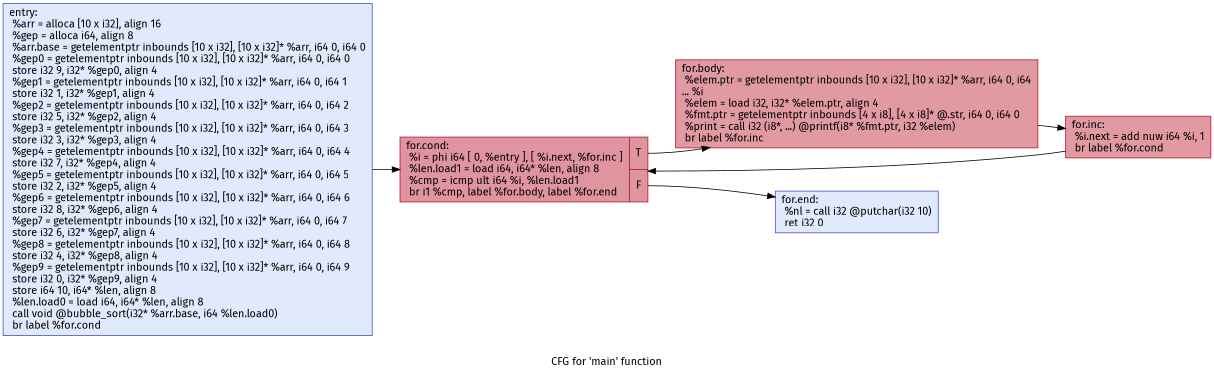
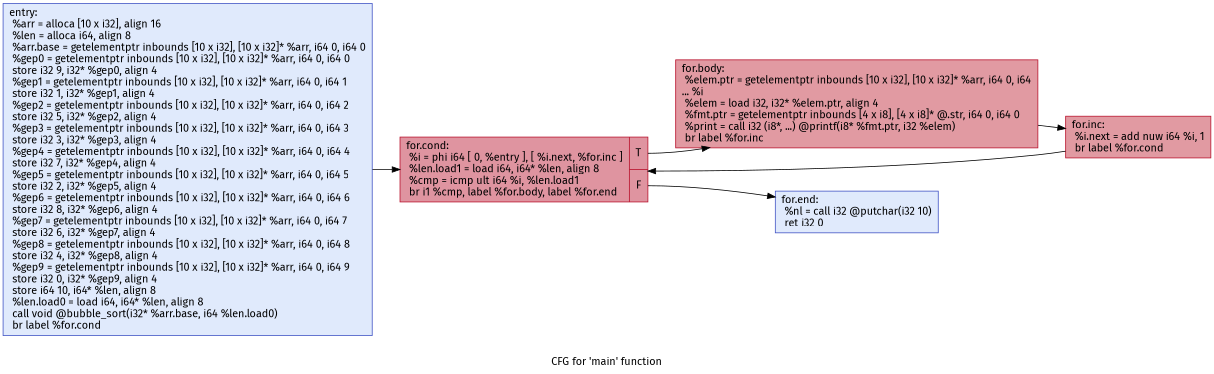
  digraph {
    label="CFG for 'main' function"
    rankdir=LR
    fontname="Fira Sans"
    node [color="#b70d28ff" fillcolor="#b9d0f970" shape=record style=filled fontname="Fira Sans"]
    edge [fontname="Fira Sans"]
-   n1 [color="#3d50c3ff" label="{entry:\l  %arr = alloca [10 x i32], align 16\l  %gep = alloca i64, align 8\l  %arr.base = getelementptr inbounds [10 x i32], [10 x i32]* %arr, i64 0, i64 0\l  %gep0 = getelementptr inbounds [10 x i32], [10 x i32]* %arr, i64 0, i64 0\l  store i32 9, i32* %gep0, align 4\l  %gep1 = getelementptr inbounds [10 x i32], [10 x i32]* %arr, i64 0, i64 1\l  store i32 1, i32* %gep1, align 4\l  %gep2 = getelementptr inbounds [10 x i32], [10 x i32]* %arr, i64 0, i64 2\l  store i32 5, i32* %gep2, align 4\l  %gep3 = getelementptr inbounds [10 x i32], [10 x i32]* %arr, i64 0, i64 3\l  store i32 3, i32* %gep3, align 4\l  %gep4 = getelementptr inbounds [10 x i32], [10 x i32]* %arr, i64 0, i64 4\l  store i32 7, i32* %gep4, align 4\l  %gep5 = getelementptr inbounds [10 x i32], [10 x i32]* %arr, i64 0, i64 5\l  store i32 2, i32* %gep5, align 4\l  %gep6 = getelementptr inbounds [10 x i32], [10 x i32]* %arr, i64 0, i64 6\l  store i32 8, i32* %gep6, align 4\l  %gep7 = getelementptr inbounds [10 x i32], [10 x i32]* %arr, i64 0, i64 7\l  store i32 6, i32* %gep7, align 4\l  %gep8 = getelementptr inbounds [10 x i32], [10 x i32]* %arr, i64 0, i64 8\l  store i32 4, i32* %gep8, align 4\l  %gep9 = getelementptr inbounds [10 x i32], [10 x i32]* %arr, i64 0, i64 9\l  store i32 0, i32* %gep9, align 4\l  store i64 10, i64* %len, align 8\l  %len.load0 = load i64, i64* %len, align 8\l  call void @bubble_sort(i32* %arr.base, i64 %len.load0)\l  br label %for.cond\l}"]
+   n1 [color="#3d50c3ff" label="{entry:\l  %arr = alloca [10 x i32], align 16\l  %len = alloca i64, align 8\l  %arr.base = getelementptr inbounds [10 x i32], [10 x i32]* %arr, i64 0, i64 0\l  %gep0 = getelementptr inbounds [10 x i32], [10 x i32]* %arr, i64 0, i64 0\l  store i32 9, i32* %gep0, align 4\l  %gep1 = getelementptr inbounds [10 x i32], [10 x i32]* %arr, i64 0, i64 1\l  store i32 1, i32* %gep1, align 4\l  %gep2 = getelementptr inbounds [10 x i32], [10 x i32]* %arr, i64 0, i64 2\l  store i32 5, i32* %gep2, align 4\l  %gep3 = getelementptr inbounds [10 x i32], [10 x i32]* %arr, i64 0, i64 3\l  store i32 3, i32* %gep3, align 4\l  %gep4 = getelementptr inbounds [10 x i32], [10 x i32]* %arr, i64 0, i64 4\l  store i32 7, i32* %gep4, align 4\l  %gep5 = getelementptr inbounds [10 x i32], [10 x i32]* %arr, i64 0, i64 5\l  store i32 2, i32* %gep5, align 4\l  %gep6 = getelementptr inbounds [10 x i32], [10 x i32]* %arr, i64 0, i64 6\l  store i32 8, i32* %gep6, align 4\l  %gep7 = getelementptr inbounds [10 x i32], [10 x i32]* %arr, i64 0, i64 7\l  store i32 6, i32* %gep7, align 4\l  %gep8 = getelementptr inbounds [10 x i32], [10 x i32]* %arr, i64 0, i64 8\l  store i32 4, i32* %gep8, align 4\l  %gep9 = getelementptr inbounds [10 x i32], [10 x i32]* %arr, i64 0, i64 9\l  store i32 0, i32* %gep9, align 4\l  store i64 10, i64* %len, align 8\l  %len.load0 = load i64, i64* %len, align 8\l  call void @bubble_sort(i32* %arr.base, i64 %len.load0)\l  br label %for.cond\l}"]
    n2 [fillcolor="#b70d2870" label="{for.cond:                                         \l  %i = phi i64 [ 0, %entry ], [ %i.next, %for.inc ]\l  %len.load1 = load i64, i64* %len, align 8\l  %cmp = icmp ult i64 %i, %len.load1\l  br i1 %cmp, label %for.body, label %for.end\l|{<s0>T|<s1>F}}"]
    n3 [fillcolor="#bb1b2c70" label="{for.body:                                         \l  %elem.ptr = getelementptr inbounds [10 x i32], [10 x i32]* %arr, i64 0, i64\l... %i\l  %elem = load i32, i32* %elem.ptr, align 4\l  %fmt.ptr = getelementptr inbounds [4 x i8], [4 x i8]* @.str, i64 0, i64 0\l  %print = call i32 (i8*, ...) @printf(i8* %fmt.ptr, i32 %elem)\l  br label %for.inc\l}"]
    n4 [color="#3d50c3ff" label="{for.end:                                          \l  %nl = call i32 @putchar(i32 10)\l  ret i32 0\l}"]
    n5 [fillcolor="#bb1b2c70" label="{for.inc:                                          \l  %i.next = add nuw i64 %i, 1\l  br label %for.cond\l}"]
    n1 -> n2
    n2 -> n3 [tailport=s0]
    n2 -> n4 [tailport=s1]
    n3 -> n5
    n5 -> n2
  }
